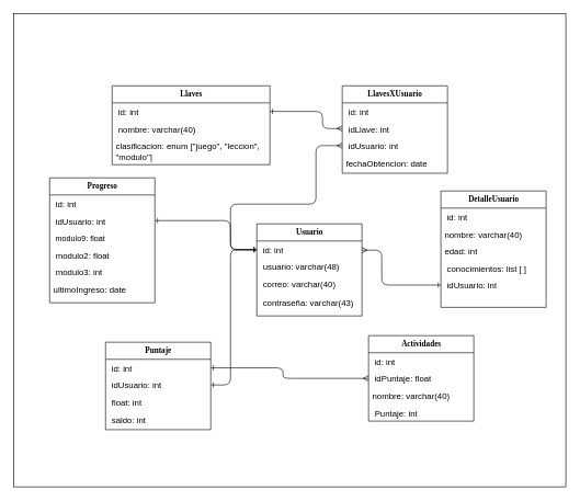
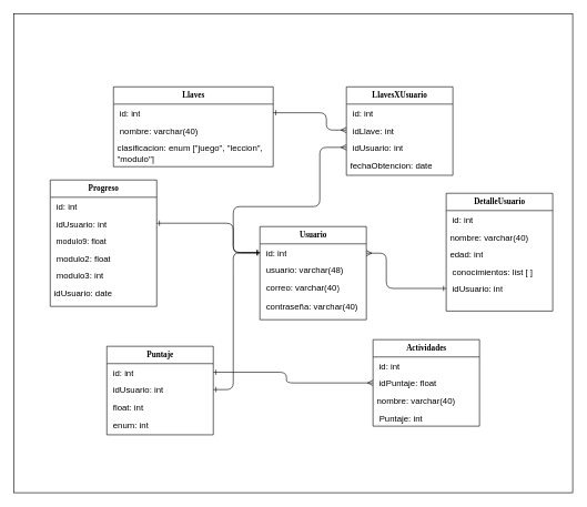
  <mxCell id="0" />
  <mxCell id="1" parent="0" />
  <mxCell id="2" value="" style="rounded=0;whiteSpace=wrap;html=1;" parent="1" vertex="1"><mxGeometry width="840" height="720" as="geometry" x="20" y="20" /></mxCell>
  <mxCell id="3" value="Usuario" style="swimlane;html=1;fontStyle=1;childLayout=stackLayout;horizontal=1;startSize=26;fillColor=none;horizontalStack=0;resizeParent=1;resizeLast=0;collapsible=1;marginBottom=0;swimlaneFillColor=#ffffff;rounded=0;shadow=0;comic=0;labelBackgroundColor=none;strokeWidth=1;fontFamily=Verdana;fontSize=12;align=center;" parent="1" vertex="1"><mxGeometry x="390" y="340" width="160" height="140" as="geometry" /></mxCell>
  <mxCell id="4" value="&amp;nbsp;id: int" style="text;html=1;strokeColor=none;fillColor=none;align=left;verticalAlign=top;spacingLeft=4;spacingRight=4;whiteSpace=wrap;overflow=hidden;rotatable=0;points=[[0,0.5],[1,0.5]];portConstraint=eastwest;fontSize=13;" parent="3" vertex="1"><mxGeometry y="26" width="160" height="26" as="geometry" /></mxCell>
  <mxCell id="5" value="&amp;nbsp;usuario: varchar(48)" style="text;html=1;strokeColor=none;fillColor=none;align=left;verticalAlign=top;spacingLeft=4;spacingRight=4;whiteSpace=wrap;overflow=hidden;rotatable=0;points=[[0,0.5],[1,0.5]];portConstraint=eastwest;fontSize=13;" parent="3" vertex="1"><mxGeometry y="52" width="160" height="26" as="geometry" /></mxCell>
  <mxCell id="6" value="&amp;nbsp;correo: varchar(40)" style="text;html=1;strokeColor=none;fillColor=none;align=left;verticalAlign=top;spacingLeft=4;spacingRight=4;whiteSpace=wrap;overflow=hidden;rotatable=0;points=[[0,0.5],[1,0.5]];portConstraint=eastwest;fontSize=13;" parent="3" vertex="1"><mxGeometry y="78" width="160" height="28" as="geometry" /></mxCell>
- <mxCell id="7" value="&amp;nbsp;contraseña: varchar(43)" style="text;html=1;strokeColor=none;fillColor=none;align=left;verticalAlign=top;spacingLeft=4;spacingRight=4;whiteSpace=wrap;overflow=hidden;rotatable=0;points=[[0,0.5],[1,0.5]];portConstraint=eastwest;fontSize=13;" parent="3" vertex="1"><mxGeometry y="106" width="160" height="28" as="geometry" /></mxCell>
+ <mxCell id="7" value="&amp;nbsp;contraseña: varchar(40)" style="text;html=1;strokeColor=none;fillColor=none;align=left;verticalAlign=top;spacingLeft=4;spacingRight=4;whiteSpace=wrap;overflow=hidden;rotatable=0;points=[[0,0.5],[1,0.5]];portConstraint=eastwest;fontSize=13;" parent="3" vertex="1"><mxGeometry y="106" width="160" height="28" as="geometry" /></mxCell>
  <mxCell id="8" value="DetalleUsuario" style="swimlane;html=1;fontStyle=1;childLayout=stackLayout;horizontal=1;startSize=26;fillColor=none;horizontalStack=0;resizeParent=1;resizeLast=0;collapsible=1;marginBottom=0;swimlaneFillColor=#ffffff;rounded=0;shadow=0;comic=0;labelBackgroundColor=none;strokeWidth=1;fontFamily=Verdana;fontSize=12;align=center;" parent="1" vertex="1"><mxGeometry x="670" y="290" width="160" height="177" as="geometry" /></mxCell>
  <mxCell id="9" value="&amp;nbsp;id: int" style="text;html=1;strokeColor=none;fillColor=none;align=left;verticalAlign=top;spacingLeft=4;spacingRight=4;whiteSpace=wrap;overflow=hidden;rotatable=0;points=[[0,0.5],[1,0.5]];portConstraint=eastwest;fontSize=13;" parent="8" vertex="1"><mxGeometry y="26" width="160" height="26" as="geometry" /></mxCell>
  <mxCell id="10" value="nombre: varchar(40)" style="text;html=1;strokeColor=none;fillColor=none;align=left;verticalAlign=top;spacingLeft=4;spacingRight=4;whiteSpace=wrap;overflow=hidden;rotatable=0;points=[[0,0.5],[1,0.5]];portConstraint=eastwest;fontSize=13;" parent="8" vertex="1"><mxGeometry y="52" width="160" height="26" as="geometry" /></mxCell>
  <mxCell id="11" value="edad: int" style="text;html=1;strokeColor=none;fillColor=none;align=left;verticalAlign=top;spacingLeft=4;spacingRight=4;whiteSpace=wrap;overflow=hidden;rotatable=0;points=[[0,0.5],[1,0.5]];portConstraint=eastwest;fontSize=13;" parent="8" vertex="1"><mxGeometry y="78" width="160" height="26" as="geometry" /></mxCell>
  <mxCell id="12" value="&amp;nbsp;conocimientos: list [ ]&amp;nbsp;" style="text;html=1;strokeColor=none;fillColor=none;align=left;verticalAlign=top;spacingLeft=4;spacingRight=4;whiteSpace=wrap;overflow=hidden;rotatable=0;points=[[0,0.5],[1,0.5]];portConstraint=eastwest;fontSize=13;" parent="8" vertex="1"><mxGeometry y="104" width="160" height="26" as="geometry" /></mxCell>
  <mxCell id="13" value="&amp;nbsp;idUsuario: int" style="text;html=1;strokeColor=none;fillColor=none;align=left;verticalAlign=top;spacingLeft=4;spacingRight=4;whiteSpace=wrap;overflow=hidden;rotatable=0;points=[[0,0.5],[1,0.5]];portConstraint=eastwest;fontSize=13;" parent="8" vertex="1"><mxGeometry y="130" width="160" height="26" as="geometry" /></mxCell>
  <mxCell id="14" value="Progreso" style="swimlane;html=1;fontStyle=1;childLayout=stackLayout;horizontal=1;startSize=26;fillColor=none;horizontalStack=0;resizeParent=1;resizeLast=0;collapsible=1;marginBottom=0;swimlaneFillColor=#ffffff;rounded=0;shadow=0;comic=0;labelBackgroundColor=none;strokeWidth=1;fontFamily=Verdana;fontSize=12;align=center;" parent="1" vertex="1"><mxGeometry x="75" y="270" width="160" height="190" as="geometry" /></mxCell>
  <mxCell id="15" value="&amp;nbsp;id: int" style="text;html=1;strokeColor=none;fillColor=none;align=left;verticalAlign=top;spacingLeft=4;spacingRight=4;whiteSpace=wrap;overflow=hidden;rotatable=0;points=[[0,0.5],[1,0.5]];portConstraint=eastwest;fontSize=13;" parent="14" vertex="1"><mxGeometry y="26" width="160" height="26" as="geometry" /></mxCell>
  <mxCell id="16" value="&amp;nbsp;idUsuario: int" style="text;html=1;strokeColor=none;fillColor=none;align=left;verticalAlign=top;spacingLeft=4;spacingRight=4;whiteSpace=wrap;overflow=hidden;rotatable=0;points=[[0,0.5],[1,0.5]];portConstraint=eastwest;fontSize=13;" parent="14" vertex="1"><mxGeometry y="52" width="160" height="26" as="geometry" /></mxCell>
  <mxCell id="17" value="&amp;nbsp;modulo9: float" style="text;html=1;strokeColor=none;fillColor=none;align=left;verticalAlign=top;spacingLeft=4;spacingRight=4;whiteSpace=wrap;overflow=hidden;rotatable=0;points=[[0,0.5],[1,0.5]];portConstraint=eastwest;" parent="14" vertex="1"><mxGeometry y="78" width="160" height="26" as="geometry" /></mxCell>
  <mxCell id="18" value="&amp;nbsp;modulo2: float" style="text;html=1;strokeColor=none;fillColor=none;align=left;verticalAlign=top;spacingLeft=4;spacingRight=4;whiteSpace=wrap;overflow=hidden;rotatable=0;points=[[0,0.5],[1,0.5]];portConstraint=eastwest;fontSize=13;" parent="14" vertex="1"><mxGeometry y="104" width="160" height="26" as="geometry" /></mxCell>
  <mxCell id="19" value="&amp;nbsp;modulo3: int" style="text;html=1;strokeColor=none;fillColor=none;align=left;verticalAlign=top;spacingLeft=4;spacingRight=4;whiteSpace=wrap;overflow=hidden;rotatable=0;points=[[0,0.5],[1,0.5]];portConstraint=eastwest;fontSize=13;" parent="14" vertex="1"><mxGeometry y="130" width="160" height="26" as="geometry" /></mxCell>
- <mxCell id="20" value="ultimoIngreso: date" style="text;html=1;strokeColor=none;fillColor=none;align=left;verticalAlign=top;spacingLeft=4;spacingRight=4;whiteSpace=wrap;overflow=hidden;rotatable=0;points=[[0,0.5],[1,0.5]];portConstraint=eastwest;fontSize=13;" parent="14" vertex="1"><mxGeometry y="156" width="160" height="26" as="geometry" /></mxCell>
+ <mxCell id="20" value="idUsuario: date" style="text;html=1;strokeColor=none;fillColor=none;align=left;verticalAlign=top;spacingLeft=4;spacingRight=4;whiteSpace=wrap;overflow=hidden;rotatable=0;points=[[0,0.5],[1,0.5]];portConstraint=eastwest;fontSize=13;" parent="14" vertex="1"><mxGeometry y="156" width="160" height="26" as="geometry" /></mxCell>
  <mxCell id="21" value="Llaves" style="swimlane;html=1;fontStyle=1;childLayout=stackLayout;horizontal=1;startSize=26;fillColor=none;horizontalStack=0;resizeParent=1;resizeLast=0;collapsible=1;marginBottom=0;swimlaneFillColor=#ffffff;rounded=0;shadow=0;comic=0;labelBackgroundColor=none;strokeWidth=1;fontFamily=Verdana;fontSize=12;align=center;" parent="1" vertex="1"><mxGeometry x="170" y="130" width="240" height="120" as="geometry" /></mxCell>
  <mxCell id="22" value="&amp;nbsp;id: int" style="text;html=1;strokeColor=none;fillColor=none;align=left;verticalAlign=top;spacingLeft=4;spacingRight=4;whiteSpace=wrap;overflow=hidden;rotatable=0;points=[[0,0.5],[1,0.5]];portConstraint=eastwest;fontSize=13;" parent="21" vertex="1"><mxGeometry y="26" width="240" height="26" as="geometry" /></mxCell>
  <mxCell id="23" value="&amp;nbsp;nombre: varchar(40)&amp;nbsp;" style="text;html=1;strokeColor=none;fillColor=none;align=left;verticalAlign=top;spacingLeft=4;spacingRight=4;whiteSpace=wrap;overflow=hidden;rotatable=0;points=[[0,0.5],[1,0.5]];portConstraint=eastwest;fontSize=13;" parent="21" vertex="1"><mxGeometry y="52" width="240" height="26" as="geometry" /></mxCell>
  <mxCell id="24" value="clasificacion: enum [&quot;juego&quot;, &quot;leccion&quot;, &quot;modulo&quot;]" style="text;html=1;strokeColor=none;fillColor=none;align=left;verticalAlign=top;spacingLeft=4;spacingRight=4;whiteSpace=wrap;overflow=hidden;rotatable=0;points=[[0,0.5],[1,0.5]];portConstraint=eastwest;fontSize=13;" parent="21" vertex="1"><mxGeometry y="78" width="240" height="42" as="geometry" /></mxCell>
  <mxCell id="25" value="LlavesXUsuario" style="swimlane;html=1;fontStyle=1;childLayout=stackLayout;horizontal=1;startSize=26;fillColor=none;horizontalStack=0;resizeParent=1;resizeLast=0;collapsible=1;marginBottom=0;swimlaneFillColor=#ffffff;rounded=0;shadow=0;comic=0;labelBackgroundColor=none;strokeWidth=1;fontFamily=Verdana;fontSize=12;align=center;" parent="1" vertex="1"><mxGeometry x="520" y="130" width="160" height="133" as="geometry" /></mxCell>
  <mxCell id="26" value="&amp;nbsp;id: int" style="text;html=1;strokeColor=none;fillColor=none;align=left;verticalAlign=top;spacingLeft=4;spacingRight=4;whiteSpace=wrap;overflow=hidden;rotatable=0;points=[[0,0.5],[1,0.5]];portConstraint=eastwest;fontSize=13;" parent="25" vertex="1"><mxGeometry y="26" width="160" height="26" as="geometry" /></mxCell>
  <mxCell id="27" value="&amp;nbsp;idLlave: int" style="text;html=1;strokeColor=none;fillColor=none;align=left;verticalAlign=top;spacingLeft=4;spacingRight=4;whiteSpace=wrap;overflow=hidden;rotatable=0;points=[[0,0.5],[1,0.5]];portConstraint=eastwest;fontSize=13;" parent="25" vertex="1"><mxGeometry y="52" width="160" height="26" as="geometry" /></mxCell>
  <mxCell id="28" value="&amp;nbsp;idUsuario: int" style="text;html=1;strokeColor=none;fillColor=none;align=left;verticalAlign=top;spacingLeft=4;spacingRight=4;whiteSpace=wrap;overflow=hidden;rotatable=0;points=[[0,0.5],[1,0.5]];portConstraint=eastwest;fontSize=13;" parent="25" vertex="1"><mxGeometry y="78" width="160" height="26" as="geometry" /></mxCell>
  <mxCell id="29" value="fechaObtencion: date" style="text;html=1;strokeColor=none;fillColor=none;align=left;verticalAlign=top;spacingLeft=4;spacingRight=4;whiteSpace=wrap;overflow=hidden;rotatable=0;points=[[0,0.5],[1,0.5]];portConstraint=eastwest;fontSize=13;" parent="25" vertex="1"><mxGeometry y="104" width="160" height="26" as="geometry" /></mxCell>
  <mxCell id="30" value="Puntaje" style="swimlane;html=1;fontStyle=1;childLayout=stackLayout;horizontal=1;startSize=26;fillColor=none;horizontalStack=0;resizeParent=1;resizeLast=0;collapsible=1;marginBottom=0;swimlaneFillColor=#ffffff;rounded=0;shadow=0;comic=0;labelBackgroundColor=none;strokeWidth=1;fontFamily=Verdana;fontSize=12;align=center;" parent="1" vertex="1"><mxGeometry x="160" y="520" width="160" height="133" as="geometry" /></mxCell>
  <mxCell id="31" value="&amp;nbsp;id: int" style="text;html=1;strokeColor=none;fillColor=none;align=left;verticalAlign=top;spacingLeft=4;spacingRight=4;whiteSpace=wrap;overflow=hidden;rotatable=0;points=[[0,0.5],[1,0.5]];portConstraint=eastwest;fontSize=13;" parent="30" vertex="1"><mxGeometry y="26" width="160" height="26" as="geometry" /></mxCell>
  <mxCell id="32" value="&amp;nbsp;idUsuario: int" style="text;html=1;strokeColor=none;fillColor=none;align=left;verticalAlign=top;spacingLeft=4;spacingRight=4;whiteSpace=wrap;overflow=hidden;rotatable=0;points=[[0,0.5],[1,0.5]];portConstraint=eastwest;fontSize=13;" parent="30" vertex="1"><mxGeometry y="52" width="160" height="26" as="geometry" /></mxCell>
  <mxCell id="33" value="&amp;nbsp;float: int&amp;nbsp;" style="text;html=1;strokeColor=none;fillColor=none;align=left;verticalAlign=top;spacingLeft=4;spacingRight=4;whiteSpace=wrap;overflow=hidden;rotatable=0;points=[[0,0.5],[1,0.5]];portConstraint=eastwest;fontSize=13;" parent="30" vertex="1"><mxGeometry y="78" width="160" height="26" as="geometry" /></mxCell>
- <mxCell id="34" value="&amp;nbsp;saldo: int" style="text;html=1;strokeColor=none;fillColor=none;align=left;verticalAlign=top;spacingLeft=4;spacingRight=4;whiteSpace=wrap;overflow=hidden;rotatable=0;points=[[0,0.5],[1,0.5]];portConstraint=eastwest;fontSize=13;" parent="30" vertex="1"><mxGeometry y="104" width="160" height="26" as="geometry" /></mxCell>
+ <mxCell id="34" value="&amp;nbsp;enum: int" style="text;html=1;strokeColor=none;fillColor=none;align=left;verticalAlign=top;spacingLeft=4;spacingRight=4;whiteSpace=wrap;overflow=hidden;rotatable=0;points=[[0,0.5],[1,0.5]];portConstraint=eastwest;fontSize=13;" parent="30" vertex="1"><mxGeometry y="104" width="160" height="26" as="geometry" /></mxCell>
  <mxCell id="35" value="" style="endArrow=ERone;html=1;entryX=0;entryY=0.5;entryDx=0;entryDy=0;startArrow=ERmany;startFill=0;endFill=0;" parent="1" target="13" edge="1"><mxGeometry width="50" height="50" relative="1" as="geometry"><mxPoint x="550" y="380" as="sourcePoint" /><mxPoint x="600" y="330" as="targetPoint" /><Array as="points"><mxPoint x="580" y="380" /><mxPoint x="580" y="433" /></Array></mxGeometry></mxCell>
  <mxCell id="36" value="" style="endArrow=ERmany;html=1;entryX=0;entryY=0.5;entryDx=0;entryDy=0;exitX=0;exitY=0.5;exitDx=0;exitDy=0;startArrow=ERone;startFill=0;endFill=0;" parent="1" source="4" target="28" edge="1"><mxGeometry width="50" height="50" relative="1" as="geometry"><mxPoint x="400" y="300" as="sourcePoint" /><mxPoint x="450" y="250" as="targetPoint" /><Array as="points"><mxPoint x="350" y="379" /><mxPoint x="350" y="310" /><mxPoint x="480" y="310" /><mxPoint x="480" y="221" /></Array></mxGeometry></mxCell>
  <mxCell id="37" value="" style="endArrow=ERmany;html=1;entryX=0;entryY=0.5;entryDx=0;entryDy=0;exitX=1;exitY=0.5;exitDx=0;exitDy=0;startArrow=ERone;startFill=0;endFill=0;" parent="1" source="22" target="27" edge="1"><mxGeometry width="50" height="50" relative="1" as="geometry"><mxPoint x="400" y="300" as="sourcePoint" /><mxPoint x="450" y="250" as="targetPoint" /><Array as="points"><mxPoint x="490" y="169" /><mxPoint x="490" y="195" /></Array></mxGeometry></mxCell>
  <mxCell id="38" value="" style="endArrow=ERone;html=1;exitX=1;exitY=0.5;exitDx=0;exitDy=0;startArrow=ERone;startFill=0;endFill=0;" parent="1" source="16" edge="1"><mxGeometry width="50" height="50" relative="1" as="geometry"><mxPoint x="400" y="400" as="sourcePoint" /><mxPoint x="390" y="380" as="targetPoint" /><Array as="points"><mxPoint x="350" y="335" /><mxPoint x="350" y="380" /></Array></mxGeometry></mxCell>
  <mxCell id="39" value="" style="endArrow=ERone;html=1;entryX=1;entryY=0.5;entryDx=0;entryDy=0;exitX=0;exitY=0.5;exitDx=0;exitDy=0;startArrow=ERone;startFill=0;endFill=0;" parent="1" source="4" target="32" edge="1"><mxGeometry width="50" height="50" relative="1" as="geometry"><mxPoint x="330" y="650" as="sourcePoint" /><mxPoint x="380" y="600" as="targetPoint" /><Array as="points"><mxPoint x="350" y="379" /><mxPoint x="350" y="400" /><mxPoint x="350" y="585" /></Array></mxGeometry></mxCell>
  <mxCell id="40" value="Actividades" style="swimlane;html=1;fontStyle=1;childLayout=stackLayout;horizontal=1;startSize=26;fillColor=none;horizontalStack=0;resizeParent=1;resizeLast=0;collapsible=1;marginBottom=0;swimlaneFillColor=#ffffff;rounded=0;shadow=0;comic=0;labelBackgroundColor=none;strokeWidth=1;fontFamily=Verdana;fontSize=12;align=center;" parent="1" vertex="1"><mxGeometry x="560" y="510" width="160" height="130" as="geometry" /></mxCell>
  <mxCell id="41" value="&amp;nbsp;id: int" style="text;html=1;strokeColor=none;fillColor=none;align=left;verticalAlign=top;spacingLeft=4;spacingRight=4;whiteSpace=wrap;overflow=hidden;rotatable=0;points=[[0,0.5],[1,0.5]];portConstraint=eastwest;fontSize=13;" parent="40" vertex="1"><mxGeometry y="26" width="160" height="26" as="geometry" /></mxCell>
  <mxCell id="42" value="&amp;nbsp;idPuntaje: float" style="text;html=1;strokeColor=none;fillColor=none;align=left;verticalAlign=top;spacingLeft=4;spacingRight=4;whiteSpace=wrap;overflow=hidden;rotatable=0;points=[[0,0.5],[1,0.5]];portConstraint=eastwest;fontSize=13;" parent="40" vertex="1"><mxGeometry y="52" width="160" height="26" as="geometry" /></mxCell>
  <mxCell id="43" value="nombre: varchar(40)" style="text;html=1;strokeColor=none;fillColor=none;align=left;verticalAlign=top;spacingLeft=4;spacingRight=4;whiteSpace=wrap;overflow=hidden;rotatable=0;points=[[0,0.5],[1,0.5]];portConstraint=eastwest;fontSize=13;" parent="40" vertex="1"><mxGeometry y="78" width="160" height="26" as="geometry" /></mxCell>
  <mxCell id="44" value="&amp;nbsp;Puntaje: int" style="text;html=1;strokeColor=none;fillColor=none;align=left;verticalAlign=top;spacingLeft=4;spacingRight=4;whiteSpace=wrap;overflow=hidden;rotatable=0;points=[[0,0.5],[1,0.5]];portConstraint=eastwest;fontSize=13;" parent="40" vertex="1"><mxGeometry y="104" width="160" height="26" as="geometry" /></mxCell>
  <mxCell id="45" value="" style="endArrow=ERmany;html=1;entryX=0;entryY=0.5;entryDx=0;entryDy=0;exitX=1;exitY=0.5;exitDx=0;exitDy=0;startArrow=ERone;startFill=0;endFill=0;" parent="1" source="31" target="42" edge="1"><mxGeometry width="50" height="50" relative="1" as="geometry"><mxPoint x="400" y="389" as="sourcePoint" /><mxPoint x="390" y="572" as="targetPoint" /><Array as="points"><mxPoint x="430" y="559" /><mxPoint x="430" y="575" /></Array></mxGeometry></mxCell>
